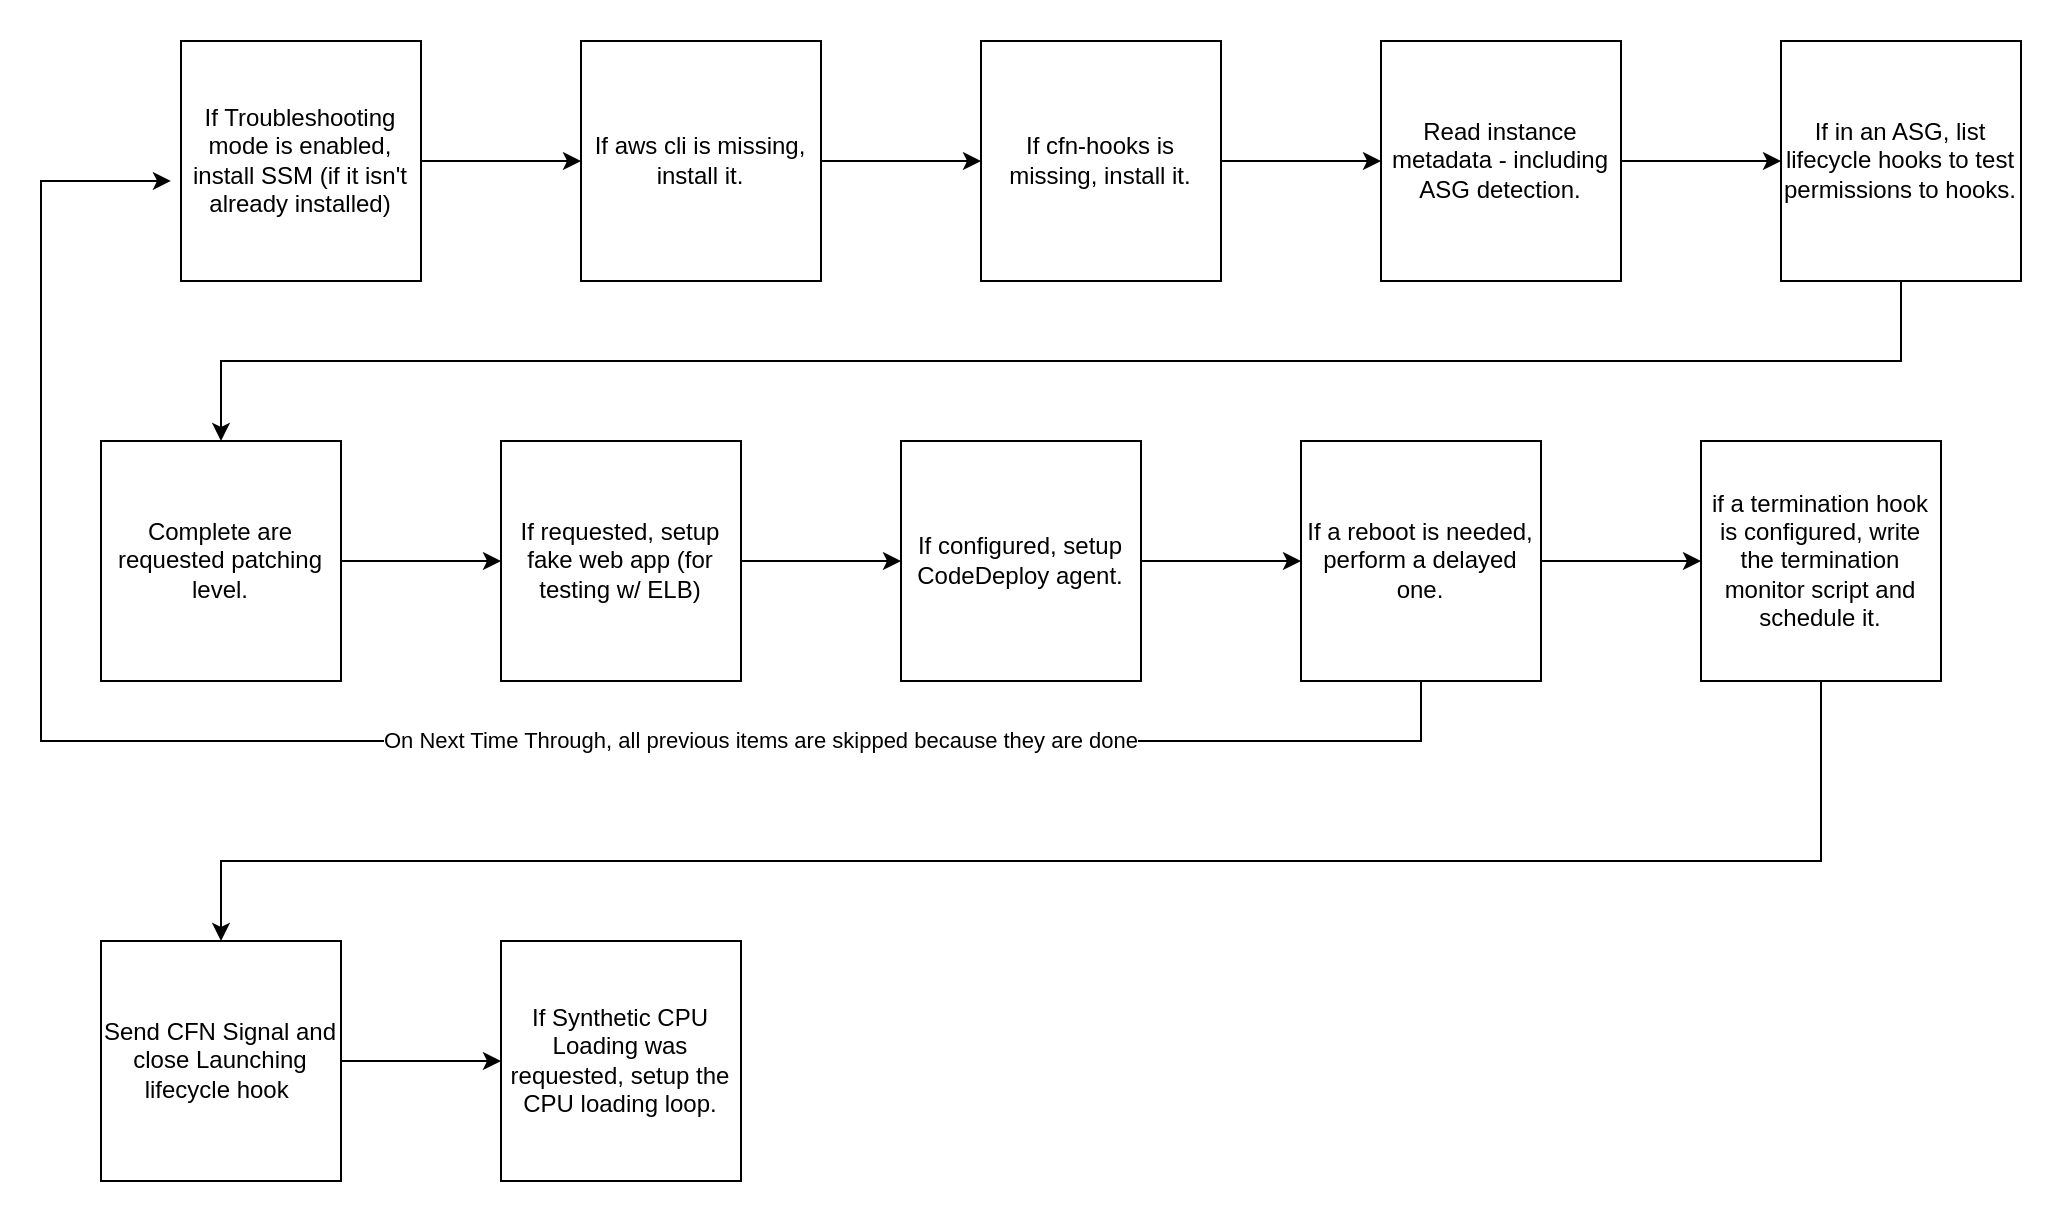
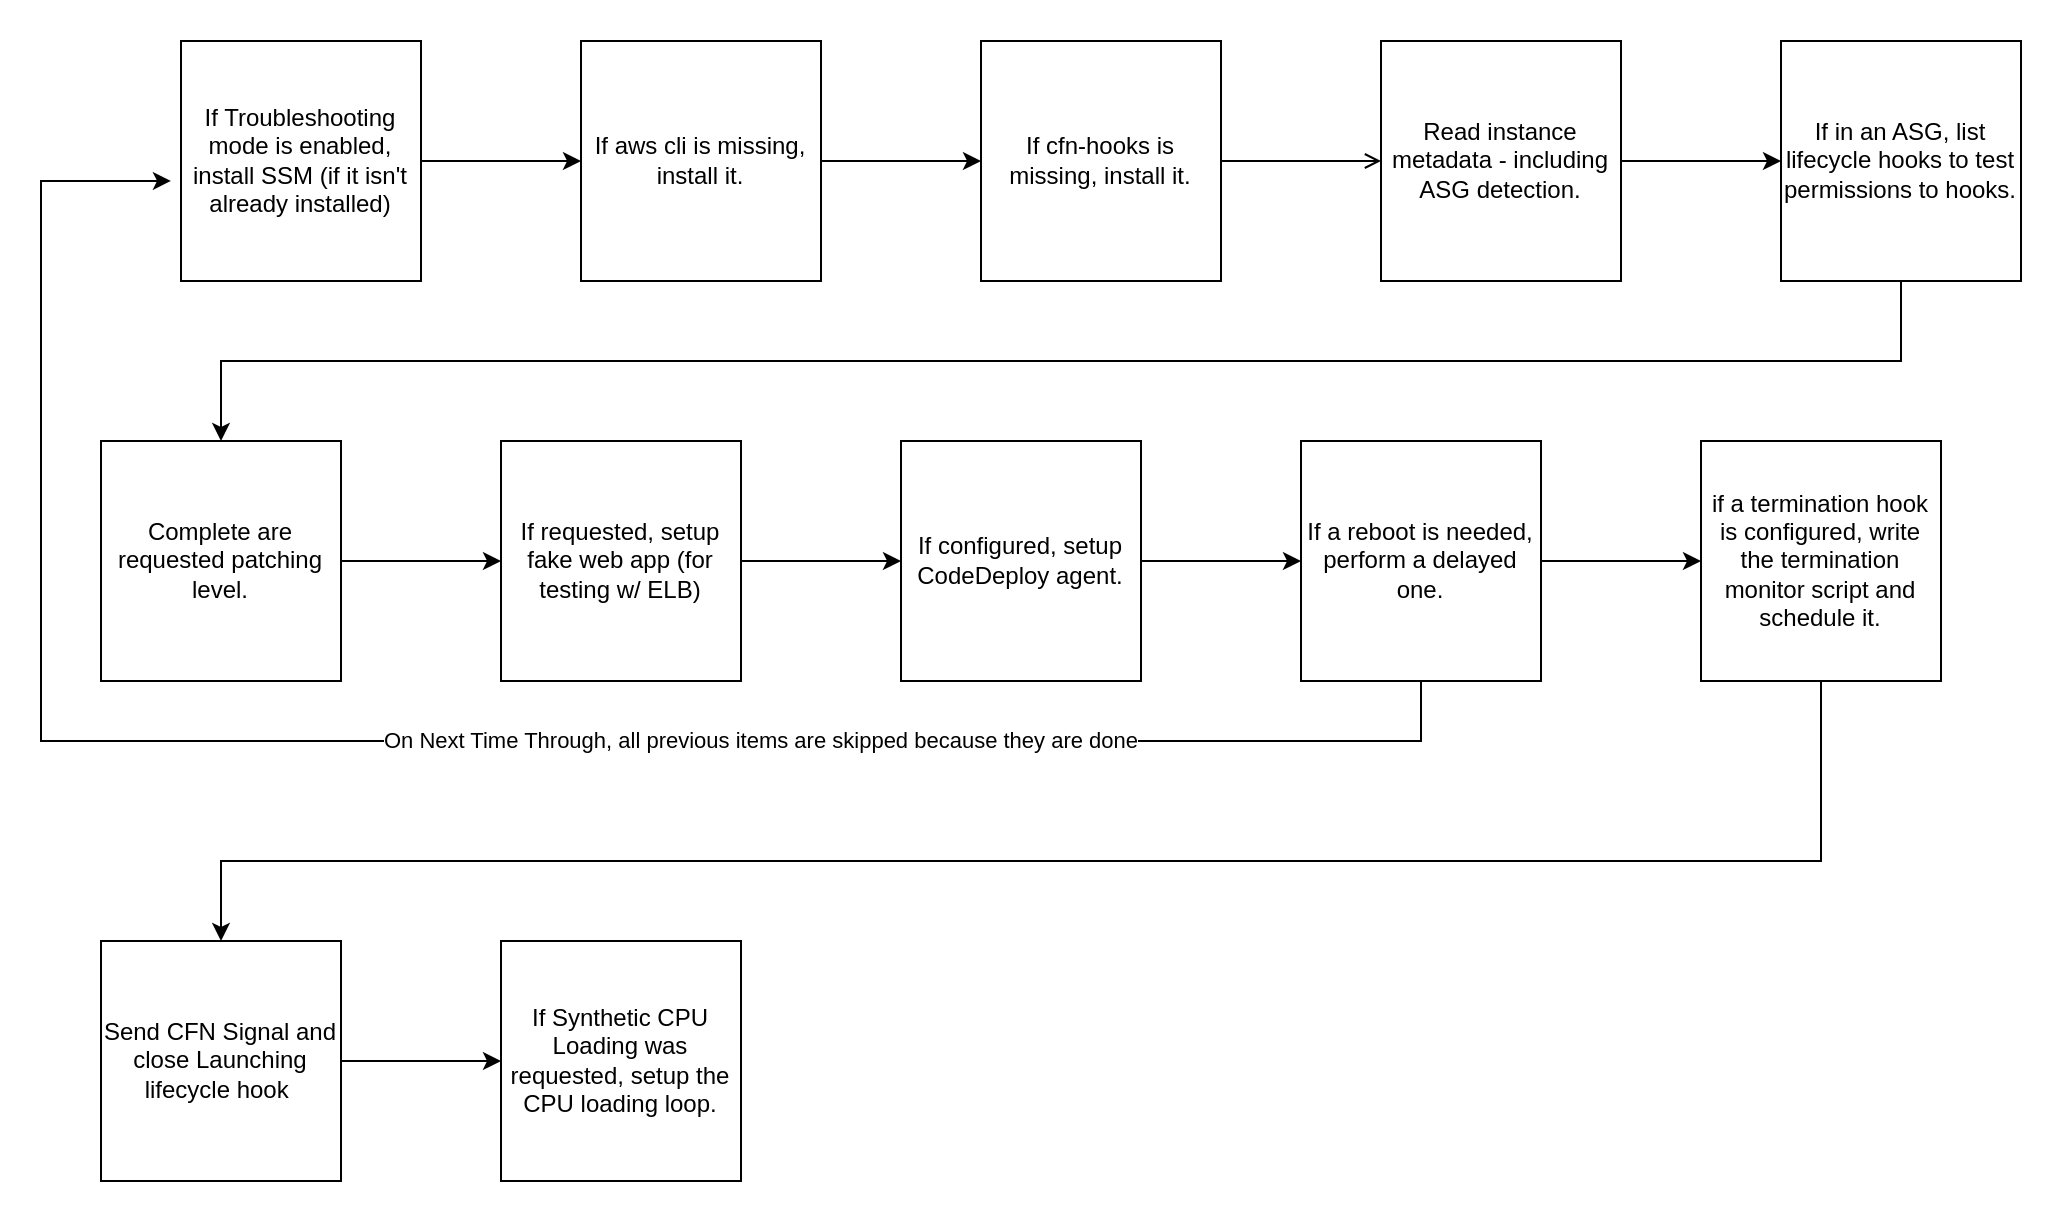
  <mxCell id="0" />
  <mxCell id="1" parent="0" />
  <mxCell id="2" value="" style="edgeStyle=orthogonalEdgeStyle;rounded=0;orthogonalLoop=1;jettySize=auto;html=1;" edge="1" parent="1" source="3" target="5"><mxGeometry relative="1" as="geometry" /></mxCell>
  <mxCell id="3" value="If Troubleshooting mode is enabled, install SSM (if it isn't already installed)" style="whiteSpace=wrap;html=1;aspect=fixed;" vertex="1" parent="1"><mxGeometry x="90" y="20" width="120" height="120" as="geometry" /></mxCell>
  <mxCell id="4" value="" style="edgeStyle=orthogonalEdgeStyle;rounded=0;orthogonalLoop=1;jettySize=auto;html=1;" edge="1" parent="1" source="5" target="7"><mxGeometry relative="1" as="geometry" /></mxCell>
  <mxCell id="5" value="If aws cli is missing, install it." style="whiteSpace=wrap;html=1;aspect=fixed;" vertex="1" parent="1"><mxGeometry x="290" y="20" width="120" height="120" as="geometry" /></mxCell>
- <mxCell id="6" value="" style="edgeStyle=orthogonalEdgeStyle;rounded=0;orthogonalLoop=1;jettySize=auto;html=1;" edge="1" parent="1" source="7" target="9"><mxGeometry relative="1" as="geometry" /></mxCell>
+ <mxCell id="6" value="" style="edgeStyle=orthogonalEdgeStyle;rounded=0;orthogonalLoop=1;jettySize=auto;html=1;endArrow=open;" edge="1" parent="1" source="7" target="9"><mxGeometry relative="1" as="geometry" /></mxCell>
  <mxCell id="7" value="If cfn-hooks is missing, install it." style="whiteSpace=wrap;html=1;aspect=fixed;" vertex="1" parent="1"><mxGeometry x="490" y="20" width="120" height="120" as="geometry" /></mxCell>
  <mxCell id="8" value="" style="edgeStyle=orthogonalEdgeStyle;rounded=0;orthogonalLoop=1;jettySize=auto;html=1;" edge="1" parent="1" source="9" target="11"><mxGeometry relative="1" as="geometry" /></mxCell>
  <mxCell id="9" value="Read instance metadata - including ASG detection." style="whiteSpace=wrap;html=1;aspect=fixed;" vertex="1" parent="1"><mxGeometry x="690" y="20" width="120" height="120" as="geometry" /></mxCell>
  <mxCell id="10" value="" style="edgeStyle=orthogonalEdgeStyle;rounded=0;orthogonalLoop=1;jettySize=auto;html=1;entryX=0.5;entryY=0;entryDx=0;entryDy=0;" edge="1" parent="1" source="11" target="13"><mxGeometry relative="1" as="geometry"><Array as="points"><mxPoint x="950" y="180" /><mxPoint x="110" y="180" /></Array></mxGeometry></mxCell>
  <mxCell id="11" value="If in an ASG, list lifecycle hooks to test permissions to hooks." style="whiteSpace=wrap;html=1;aspect=fixed;" vertex="1" parent="1"><mxGeometry x="890" y="20" width="120" height="120" as="geometry" /></mxCell>
  <mxCell id="12" value="" style="edgeStyle=orthogonalEdgeStyle;rounded=0;orthogonalLoop=1;jettySize=auto;html=1;" edge="1" parent="1" source="13" target="15"><mxGeometry relative="1" as="geometry" /></mxCell>
  <mxCell id="13" value="Complete are requested patching level." style="whiteSpace=wrap;html=1;aspect=fixed;" vertex="1" parent="1"><mxGeometry x="50" y="220" width="120" height="120" as="geometry" /></mxCell>
  <mxCell id="14" value="" style="edgeStyle=orthogonalEdgeStyle;rounded=0;orthogonalLoop=1;jettySize=auto;html=1;" edge="1" parent="1" source="15" target="17"><mxGeometry relative="1" as="geometry" /></mxCell>
  <mxCell id="15" value="If requested, setup fake web app (for testing w/ ELB)" style="whiteSpace=wrap;html=1;aspect=fixed;" vertex="1" parent="1"><mxGeometry x="250" y="220" width="120" height="120" as="geometry" /></mxCell>
  <mxCell id="16" value="" style="edgeStyle=orthogonalEdgeStyle;rounded=0;orthogonalLoop=1;jettySize=auto;html=1;" edge="1" parent="1" source="17" target="20"><mxGeometry relative="1" as="geometry" /></mxCell>
  <mxCell id="17" value="If configured, setup CodeDeploy agent." style="whiteSpace=wrap;html=1;aspect=fixed;" vertex="1" parent="1"><mxGeometry x="450" y="220" width="120" height="120" as="geometry" /></mxCell>
  <mxCell id="18" value="On Next Time Through, all previous items are skipped because they are done" style="edgeStyle=orthogonalEdgeStyle;rounded=0;orthogonalLoop=1;jettySize=auto;html=1;entryX=-0.042;entryY=0.583;entryDx=0;entryDy=0;entryPerimeter=0;" edge="1" parent="1" source="20" target="3"><mxGeometry x="-0.324" relative="1" as="geometry"><Array as="points"><mxPoint x="710" y="370" /><mxPoint x="20" y="370" /><mxPoint x="20" y="90" /></Array><mxPoint as="offset" /></mxGeometry></mxCell>
  <mxCell id="19" value="" style="edgeStyle=orthogonalEdgeStyle;rounded=0;orthogonalLoop=1;jettySize=auto;html=1;" edge="1" parent="1" source="20" target="22"><mxGeometry relative="1" as="geometry" /></mxCell>
  <mxCell id="20" value="If a reboot is needed, perform a delayed one." style="whiteSpace=wrap;html=1;aspect=fixed;" vertex="1" parent="1"><mxGeometry x="650" y="220" width="120" height="120" as="geometry" /></mxCell>
  <mxCell id="21" value="" style="edgeStyle=orthogonalEdgeStyle;rounded=0;orthogonalLoop=1;jettySize=auto;html=1;entryX=0.5;entryY=0;entryDx=0;entryDy=0;" edge="1" parent="1" source="22" target="24"><mxGeometry relative="1" as="geometry"><Array as="points"><mxPoint x="910" y="430" /><mxPoint x="110" y="430" /></Array></mxGeometry></mxCell>
  <mxCell id="22" value="if a termination hook is configured, write the termination monitor script and schedule it." style="whiteSpace=wrap;html=1;aspect=fixed;" vertex="1" parent="1"><mxGeometry x="850" y="220" width="120" height="120" as="geometry" /></mxCell>
  <mxCell id="23" value="" style="edgeStyle=orthogonalEdgeStyle;rounded=0;orthogonalLoop=1;jettySize=auto;html=1;" edge="1" parent="1" source="24" target="25"><mxGeometry relative="1" as="geometry" /></mxCell>
  <mxCell id="24" value="Send CFN Signal and close Launching lifecycle hook&amp;nbsp;" style="whiteSpace=wrap;html=1;aspect=fixed;" vertex="1" parent="1"><mxGeometry x="50" y="470" width="120" height="120" as="geometry" /></mxCell>
  <mxCell id="25" value="If Synthetic CPU Loading was requested, setup the CPU loading loop." style="whiteSpace=wrap;html=1;aspect=fixed;" vertex="1" parent="1"><mxGeometry x="250" y="470" width="120" height="120" as="geometry" /></mxCell>
